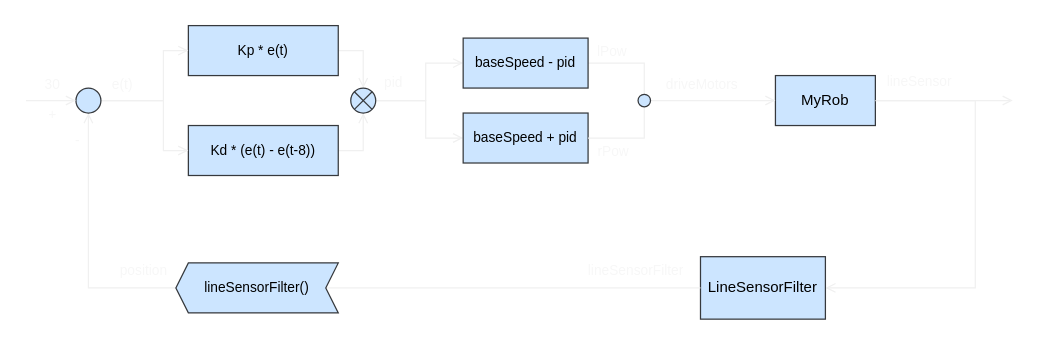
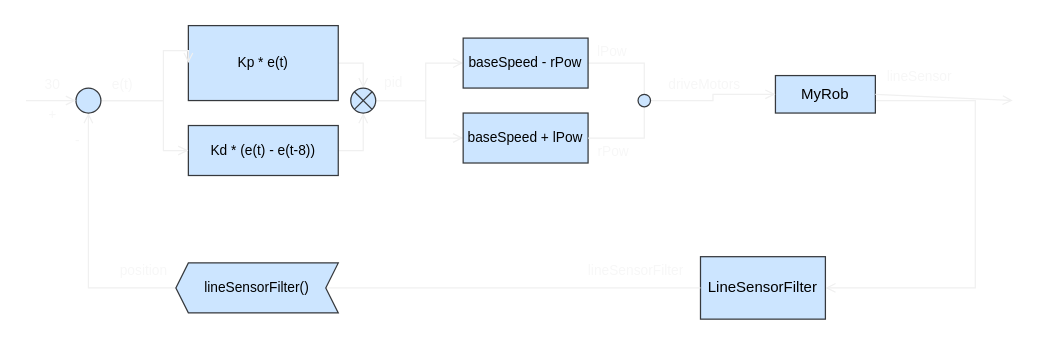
  <mxCell id="0" />
  <mxCell id="1" parent="0" />
  <mxCell id="2" style="edgeStyle=orthogonalEdgeStyle;rounded=0;html=1;exitX=1;exitY=0.5;exitDx=0;exitDy=0;entryX=0.5;entryY=0;entryDx=0;entryDy=0;endArrow=open;endFill=0;labelBackgroundColor=none;fontColor=#F7F7F7;fillColor=#f9f7ed;strokeColor=#F0F0F0;" edge="1" parent="1" source="3" target="15"><mxGeometry relative="1" as="geometry" /></mxCell>
- <mxCell id="3" value="Kp * e(t)" style="rounded=0;whiteSpace=wrap;html=1;fontSize=11;labelBackgroundColor=none;fillColor=#cce5ff;strokeColor=#36393d;fontColor=#000000;" vertex="1" parent="1"><mxGeometry x="150" y="20" width="120" height="40" as="geometry" /></mxCell>
+ <mxCell id="3" value="Kp * e(t)" style="rounded=0;whiteSpace=wrap;html=1;fontSize=11;labelBackgroundColor=none;fillColor=#cce5ff;strokeColor=#36393d;fontColor=#000000;" vertex="1" parent="1"><mxGeometry x="150" y="20" width="120" height="60" as="geometry" /></mxCell>
  <mxCell id="4" style="edgeStyle=orthogonalEdgeStyle;rounded=0;html=1;exitX=1;exitY=0.5;exitDx=0;exitDy=0;entryX=0.5;entryY=1;entryDx=0;entryDy=0;endArrow=open;endFill=0;labelBackgroundColor=none;fontColor=#F7F7F7;fillColor=#f9f7ed;strokeColor=#F0F0F0;" edge="1" parent="1" source="5" target="15"><mxGeometry relative="1" as="geometry" /></mxCell>
  <mxCell id="5" value="Kd * (e(t) - e(t&lt;span style=&quot;font-size: 11px;&quot;&gt;-8&lt;/span&gt;))" style="rounded=0;whiteSpace=wrap;html=1;fontSize=11;labelBackgroundColor=none;fillColor=#cce5ff;strokeColor=#36393d;fontColor=#000000;" vertex="1" parent="1"><mxGeometry x="150" y="100" width="120" height="40" as="geometry" /></mxCell>
  <mxCell id="6" style="edgeStyle=orthogonalEdgeStyle;rounded=0;html=1;exitX=1;exitY=0.5;exitDx=0;exitDy=0;entryX=1;entryY=0.5;entryDx=0;entryDy=0;endArrow=open;endFill=0;labelBackgroundColor=none;fontColor=#F7F7F7;fillColor=#f9f7ed;strokeColor=#F0F0F0;" edge="1" parent="1" source="7" target="11"><mxGeometry relative="1" as="geometry"><Array as="points"><mxPoint x="780" y="80" /><mxPoint x="780" y="230" /></Array></mxGeometry></mxCell>
- <mxCell id="7" value="MyRob" style="rounded=0;whiteSpace=wrap;html=1;labelBackgroundColor=none;fillColor=#cce5ff;strokeColor=#36393d;fontColor=#000000;" vertex="1" parent="1"><mxGeometry x="620" y="60" width="80" height="40" as="geometry" /></mxCell>
+ <mxCell id="7" value="MyRob" style="rounded=0;whiteSpace=wrap;html=1;labelBackgroundColor=none;fillColor=#cce5ff;strokeColor=#36393d;fontColor=#000000;" vertex="1" parent="1"><mxGeometry x="620" y="60" width="80" height="30" as="geometry" /></mxCell>
  <mxCell id="8" style="edgeStyle=orthogonalEdgeStyle;html=1;exitX=0;exitY=0.5;exitDx=0;exitDy=0;endArrow=open;endFill=0;entryX=0.5;entryY=1;entryDx=0;entryDy=0;rounded=0;startArrow=none;labelBackgroundColor=none;fontColor=#F7F7F7;fillColor=#f9f7ed;strokeColor=#F0F0F0;" edge="1" parent="1" source="27" target="19"><mxGeometry relative="1" as="geometry"><mxPoint x="30" y="80" as="targetPoint" /></mxGeometry></mxCell>
  <mxCell id="9" value="-" style="edgeLabel;html=1;align=center;verticalAlign=middle;resizable=0;points=[];labelBackgroundColor=none;fontColor=#F7F7F7;" vertex="1" connectable="0" parent="8"><mxGeometry x="0.887" y="2" relative="1" as="geometry"><mxPoint x="-8" y="9" as="offset" /></mxGeometry></mxCell>
  <mxCell id="10" value="position" style="edgeLabel;html=1;align=center;verticalAlign=middle;resizable=0;points=[];fontSize=11;labelBackgroundColor=none;fontColor=#F7F7F7;" vertex="1" connectable="0" parent="8"><mxGeometry x="-0.53" y="-3" relative="1" as="geometry"><mxPoint x="22" y="-12" as="offset" /></mxGeometry></mxCell>
  <mxCell id="11" value="LineSensorFilter" style="rounded=0;whiteSpace=wrap;html=1;labelBackgroundColor=none;fillColor=#cce5ff;strokeColor=#36393d;fontColor=#000000;" vertex="1" parent="1"><mxGeometry x="560" y="205" width="100" height="50" as="geometry" /></mxCell>
  <mxCell id="12" style="edgeStyle=orthogonalEdgeStyle;html=1;exitX=1;exitY=0.5;exitDx=0;exitDy=0;entryX=0;entryY=0.5;entryDx=0;entryDy=0;endArrow=open;endFill=0;rounded=0;labelBackgroundColor=none;fontColor=#F7F7F7;fillColor=#f9f7ed;strokeColor=#F0F0F0;" edge="1" parent="1" source="15" target="30"><mxGeometry relative="1" as="geometry"><Array as="points"><mxPoint x="340" y="80" /><mxPoint x="340" y="50" /></Array></mxGeometry></mxCell>
  <mxCell id="13" style="edgeStyle=orthogonalEdgeStyle;rounded=0;html=1;exitX=1;exitY=0.5;exitDx=0;exitDy=0;entryX=0;entryY=0.5;entryDx=0;entryDy=0;fontSize=11;endArrow=open;endFill=0;labelBackgroundColor=none;fontColor=#F7F7F7;fillColor=#f9f7ed;strokeColor=#F0F0F0;" edge="1" parent="1" source="15" target="33"><mxGeometry relative="1" as="geometry"><Array as="points"><mxPoint x="340" y="80" /><mxPoint x="340" y="110" /></Array></mxGeometry></mxCell>
  <mxCell id="14" value="pid" style="edgeLabel;html=1;align=center;verticalAlign=middle;resizable=0;points=[];fontSize=11;labelBackgroundColor=none;fontColor=#F7F7F7;" vertex="1" connectable="0" parent="13"><mxGeometry x="-0.741" relative="1" as="geometry"><mxPoint y="-15" as="offset" /></mxGeometry></mxCell>
  <mxCell id="15" value="" style="shape=sumEllipse;perimeter=ellipsePerimeter;whiteSpace=wrap;html=1;backgroundOutline=1;labelBackgroundColor=none;fillColor=#cce5ff;strokeColor=#36393d;fontColor=#F7F7F7;" vertex="1" parent="1"><mxGeometry x="280" y="70" width="20" height="20" as="geometry" /></mxCell>
  <mxCell id="16" style="edgeStyle=orthogonalEdgeStyle;rounded=0;html=1;exitX=1;exitY=0.5;exitDx=0;exitDy=0;entryX=0;entryY=0.5;entryDx=0;entryDy=0;endArrow=open;endFill=0;labelBackgroundColor=none;fontColor=#F7F7F7;fillColor=#f9f7ed;strokeColor=#F0F0F0;" edge="1" parent="1" source="19" target="3"><mxGeometry relative="1" as="geometry"><Array as="points"><mxPoint x="130" y="80" /><mxPoint x="130" y="40" /></Array></mxGeometry></mxCell>
  <mxCell id="17" style="edgeStyle=orthogonalEdgeStyle;rounded=0;html=1;exitX=1;exitY=0.5;exitDx=0;exitDy=0;entryX=0;entryY=0.5;entryDx=0;entryDy=0;endArrow=open;endFill=0;labelBackgroundColor=none;fontColor=#F7F7F7;fillColor=#f9f7ed;strokeColor=#F0F0F0;" edge="1" parent="1" source="19" target="5"><mxGeometry relative="1" as="geometry"><Array as="points"><mxPoint x="130" y="80" /><mxPoint x="130" y="120" /></Array></mxGeometry></mxCell>
  <mxCell id="18" value="e(t)" style="edgeLabel;html=1;align=center;verticalAlign=middle;resizable=0;points=[];labelBackgroundColor=none;fontColor=#F7F7F7;" vertex="1" connectable="0" parent="17"><mxGeometry x="-0.701" y="-1" relative="1" as="geometry"><mxPoint y="-15" as="offset" /></mxGeometry></mxCell>
  <mxCell id="19" value="" style="ellipse;whiteSpace=wrap;html=1;aspect=fixed;labelBackgroundColor=none;fillColor=#cce5ff;strokeColor=#36393d;fontColor=#F7F7F7;" vertex="1" parent="1"><mxGeometry x="60" y="70" width="20" height="20" as="geometry" /></mxCell>
  <mxCell id="20" value="" style="endArrow=open;html=1;rounded=0;entryX=0;entryY=0.5;entryDx=0;entryDy=0;endFill=0;labelBackgroundColor=none;fontColor=#F7F7F7;fillColor=#f9f7ed;strokeColor=#F0F0F0;" edge="1" parent="1" target="19"><mxGeometry width="50" height="50" relative="1" as="geometry"><mxPoint x="20" y="80" as="sourcePoint" /><mxPoint x="40" y="60" as="targetPoint" /></mxGeometry></mxCell>
  <mxCell id="21" value="+" style="edgeLabel;html=1;align=center;verticalAlign=middle;resizable=0;points=[];labelBackgroundColor=none;fontColor=#F7F7F7;" vertex="1" connectable="0" parent="20"><mxGeometry x="0.417" y="2" relative="1" as="geometry"><mxPoint x="-8" y="12" as="offset" /></mxGeometry></mxCell>
  <mxCell id="22" value="30" style="edgeLabel;html=1;align=center;verticalAlign=middle;resizable=0;points=[];fontSize=11;labelBackgroundColor=none;fontColor=#F7F7F7;" vertex="1" connectable="0" parent="20"><mxGeometry x="0.208" y="-1" relative="1" as="geometry"><mxPoint x="-4" y="-15" as="offset" /></mxGeometry></mxCell>
  <mxCell id="23" value="" style="endArrow=open;html=1;rounded=0;endFill=0;exitX=1;exitY=0.5;exitDx=0;exitDy=0;labelBackgroundColor=none;fontColor=#F7F7F7;fillColor=#f9f7ed;strokeColor=#F0F0F0;" edge="1" parent="1" source="7"><mxGeometry width="50" height="50" relative="1" as="geometry"><mxPoint x="510" y="80" as="sourcePoint" /><mxPoint x="810" y="80" as="targetPoint" /></mxGeometry></mxCell>
  <mxCell id="24" value="lineSensor" style="edgeLabel;html=1;align=center;verticalAlign=middle;resizable=0;points=[];labelBackgroundColor=none;fontColor=#F7F7F7;" vertex="1" connectable="0" parent="23"><mxGeometry x="-0.469" y="1" relative="1" as="geometry"><mxPoint x="5" y="-15" as="offset" /></mxGeometry></mxCell>
  <mxCell id="25" value="" style="edgeStyle=orthogonalEdgeStyle;html=1;endArrow=none;endFill=0;entryX=1;entryY=0.5;entryDx=0;entryDy=0;rounded=0;exitX=0;exitY=0.5;exitDx=0;exitDy=0;labelBackgroundColor=none;fontColor=#F7F7F7;fillColor=#f9f7ed;strokeColor=#F0F0F0;" edge="1" parent="1" source="11" target="27"><mxGeometry relative="1" as="geometry"><mxPoint x="10" y="90" as="targetPoint" /><mxPoint x="290" y="230" as="sourcePoint" /></mxGeometry></mxCell>
  <mxCell id="26" value="lineSensorFilter" style="edgeLabel;html=1;align=center;verticalAlign=middle;resizable=0;points=[];labelBackgroundColor=none;fontColor=#F7F7F7;" vertex="1" connectable="0" parent="25"><mxGeometry x="-0.597" relative="1" as="geometry"><mxPoint x="7" y="-15" as="offset" /></mxGeometry></mxCell>
  <mxCell id="27" value="&lt;font style=&quot;font-size: 11px;&quot;&gt;lineSensorFilter()&lt;/font&gt;" style="shape=step;perimeter=stepPerimeter;whiteSpace=wrap;html=1;fixedSize=1;size=10;flipH=1;labelBackgroundColor=none;fillColor=#cce5ff;strokeColor=#36393d;fontColor=#000000;" vertex="1" parent="1"><mxGeometry x="140" y="210" width="130" height="40" as="geometry" /></mxCell>
  <mxCell id="28" style="edgeStyle=orthogonalEdgeStyle;rounded=0;html=1;exitX=1;exitY=0.5;exitDx=0;exitDy=0;entryX=0.5;entryY=0;entryDx=0;entryDy=0;fontSize=11;endArrow=none;endFill=0;labelBackgroundColor=none;fontColor=#F7F7F7;fillColor=#f9f7ed;strokeColor=#F0F0F0;" edge="1" parent="1" source="30" target="36"><mxGeometry relative="1" as="geometry" /></mxCell>
  <mxCell id="29" value="lPow" style="edgeLabel;html=1;align=center;verticalAlign=middle;resizable=0;points=[];fontSize=11;labelBackgroundColor=none;fontColor=#F7F7F7;" vertex="1" connectable="0" parent="28"><mxGeometry x="-0.785" relative="1" as="geometry"><mxPoint x="10" y="-10" as="offset" /></mxGeometry></mxCell>
- <mxCell id="30" value="baseSpeed - pid" style="rounded=0;whiteSpace=wrap;html=1;fontSize=11;labelBackgroundColor=none;fillColor=#cce5ff;strokeColor=#36393d;fontColor=#000000;" vertex="1" parent="1"><mxGeometry x="370" y="30" width="100" height="40" as="geometry" /></mxCell>
+ <mxCell id="30" value="baseSpeed - rPow" style="rounded=0;whiteSpace=wrap;html=1;fontSize=11;labelBackgroundColor=none;fillColor=#cce5ff;strokeColor=#36393d;fontColor=#000000;" vertex="1" parent="1"><mxGeometry x="370" y="30" width="100" height="40" as="geometry" /></mxCell>
  <mxCell id="31" style="edgeStyle=orthogonalEdgeStyle;rounded=0;html=1;exitX=1;exitY=0.5;exitDx=0;exitDy=0;entryX=0;entryY=0.5;entryDx=0;entryDy=0;fontSize=11;endArrow=open;endFill=0;startArrow=none;labelBackgroundColor=none;fontColor=#F7F7F7;fillColor=#f9f7ed;strokeColor=#F0F0F0;" edge="1" parent="1" source="36" target="7"><mxGeometry relative="1" as="geometry" /></mxCell>
  <mxCell id="32" value="driveMotors" style="edgeLabel;html=1;align=center;verticalAlign=middle;resizable=0;points=[];fontSize=11;labelBackgroundColor=none;fontColor=#F7F7F7;" vertex="1" connectable="0" parent="31"><mxGeometry x="-0.207" y="-1" relative="1" as="geometry"><mxPoint y="-15" as="offset" /></mxGeometry></mxCell>
- <mxCell id="33" value="baseSpeed + pid" style="rounded=0;whiteSpace=wrap;html=1;fontSize=11;labelBackgroundColor=none;fillColor=#cce5ff;strokeColor=#36393d;fontColor=#000000;" vertex="1" parent="1"><mxGeometry x="370" y="90" width="100" height="40" as="geometry" /></mxCell>
+ <mxCell id="33" value="baseSpeed + lPow" style="rounded=0;whiteSpace=wrap;html=1;fontSize=11;labelBackgroundColor=none;fillColor=#cce5ff;strokeColor=#36393d;fontColor=#000000;" vertex="1" parent="1"><mxGeometry x="370" y="90" width="100" height="40" as="geometry" /></mxCell>
  <mxCell id="34" value="" style="edgeStyle=orthogonalEdgeStyle;rounded=0;html=1;exitX=1;exitY=0.5;exitDx=0;exitDy=0;entryX=0.5;entryY=1;entryDx=0;entryDy=0;fontSize=11;endArrow=none;endFill=0;labelBackgroundColor=none;fontColor=#F7F7F7;fillColor=#f9f7ed;strokeColor=#F0F0F0;" edge="1" parent="1" source="33" target="36"><mxGeometry relative="1" as="geometry"><mxPoint x="470" y="110" as="sourcePoint" /><mxPoint x="550" y="80" as="targetPoint" /></mxGeometry></mxCell>
  <mxCell id="35" value="rPow" style="edgeLabel;html=1;align=center;verticalAlign=middle;resizable=0;points=[];fontSize=11;labelBackgroundColor=none;fontColor=#F7F7F7;" vertex="1" connectable="0" parent="34"><mxGeometry x="-0.735" relative="1" as="geometry"><mxPoint x="10" y="10" as="offset" /></mxGeometry></mxCell>
  <mxCell id="36" value="" style="ellipse;whiteSpace=wrap;html=1;aspect=fixed;fontSize=11;labelBackgroundColor=none;fillColor=#cce5ff;strokeColor=#36393d;fontColor=#F7F7F7;" vertex="1" parent="1"><mxGeometry x="510" y="75" width="10" height="10" as="geometry" /></mxCell>
